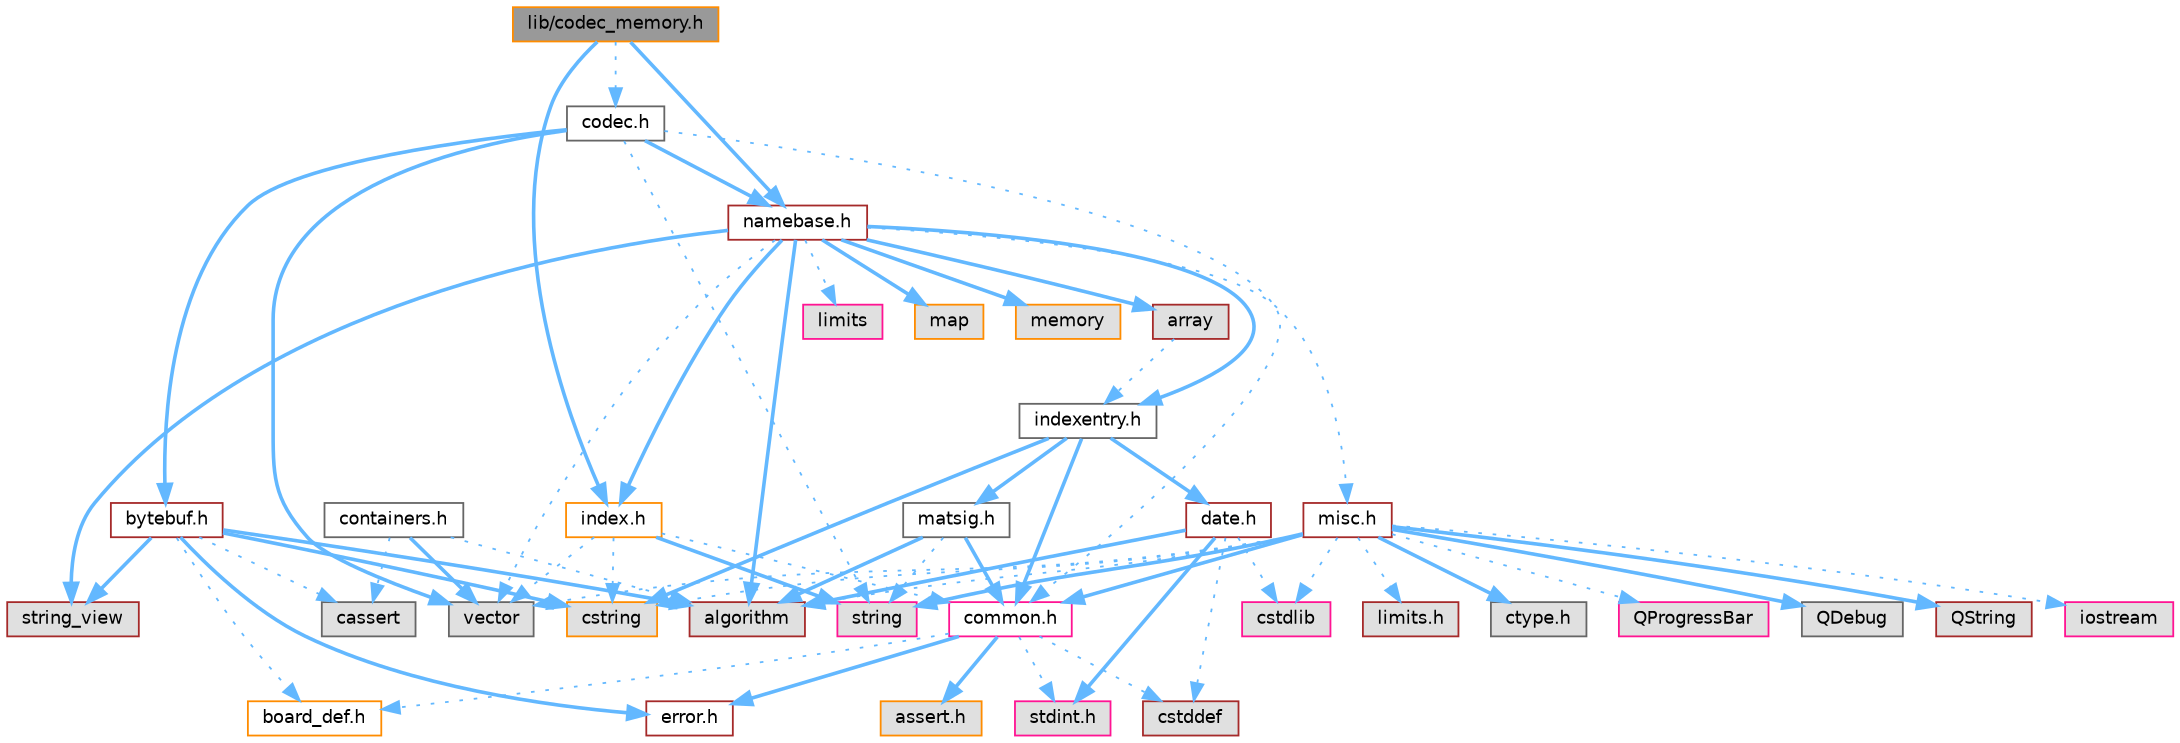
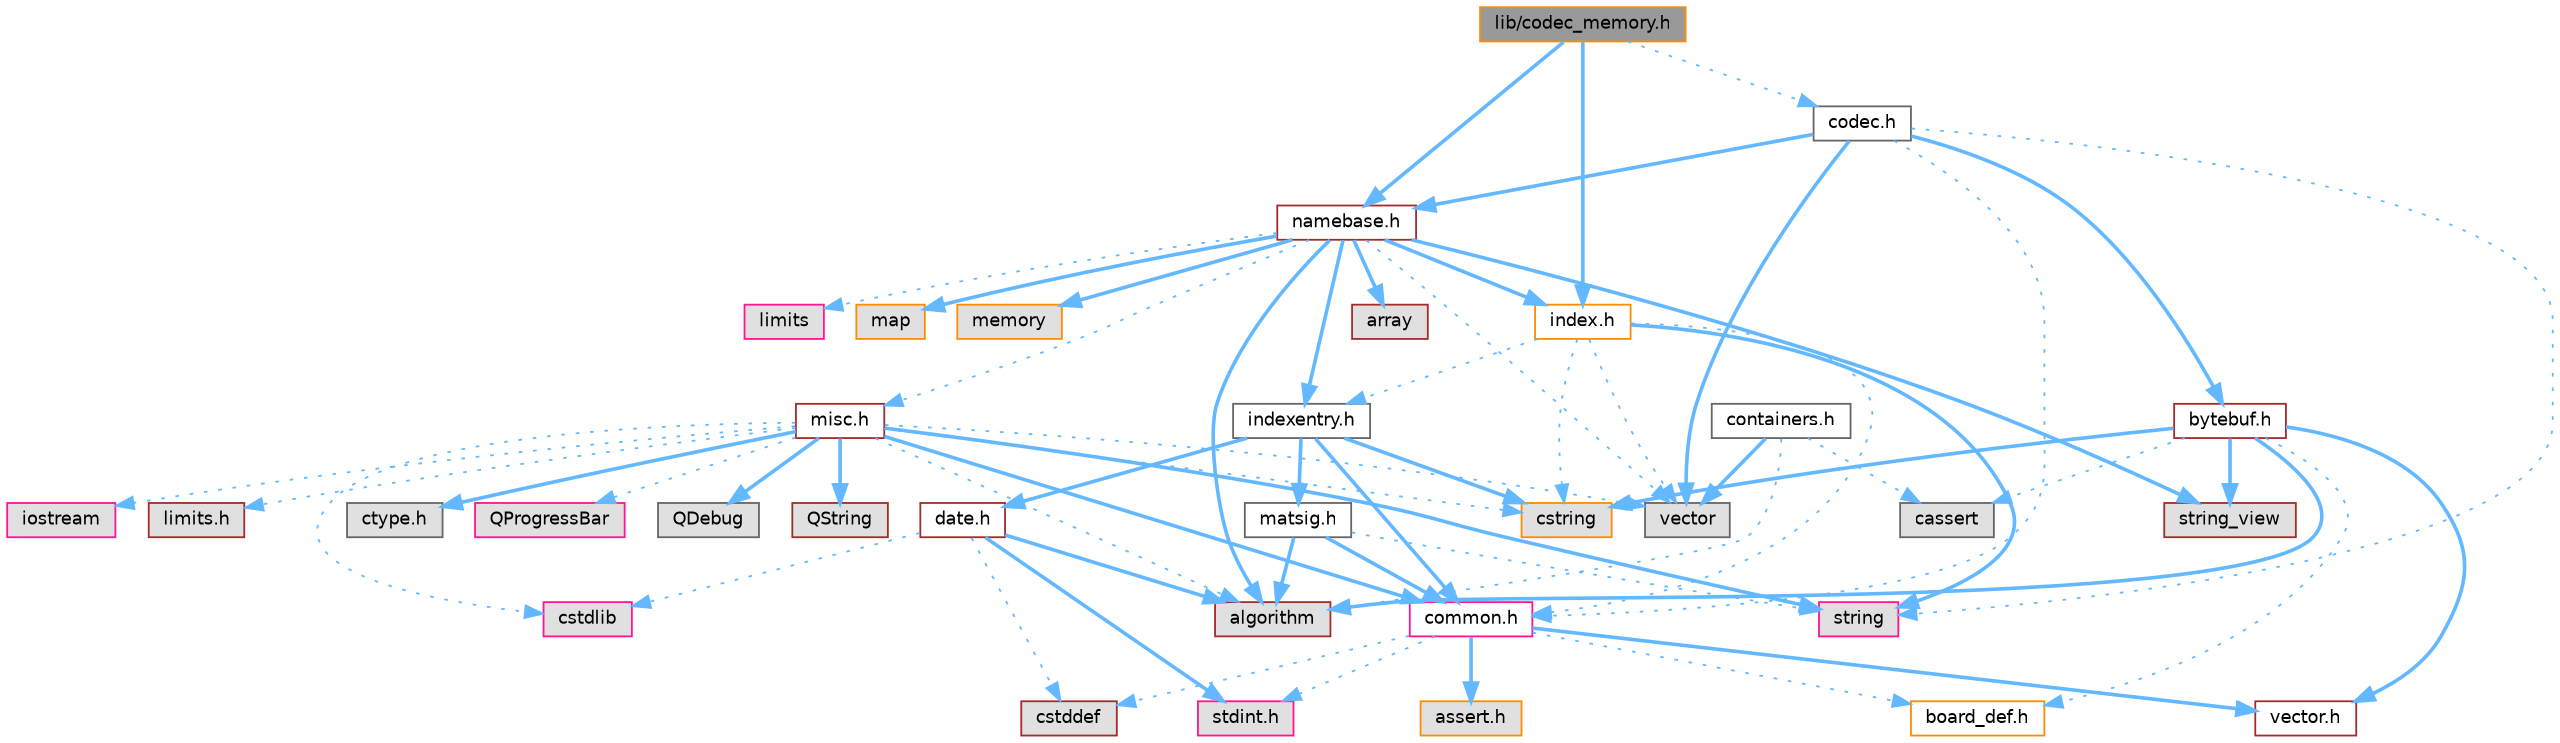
  digraph {
    fontname="DejaVu Sans"
    node [color=brown fillcolor="#E0E0E0" fontname="DejaVu Sans" fontsize=10 shape=box style=filled]
    edge [color=steelblue1 fontname="DejaVu Sans" fontsize=10 labelfontname=Helvetica labelfontsize=10 style=bold]
    n1 [color=darkorange fillcolor=grey60 fontcolor=black height=0.2 label="lib/codec_memory.h" width=0.4]
    n2 [color=gray40 fillcolor=white height=0.2 label="codec.h" width=0.4]
    n3 [fillcolor=white height=0.2 label="namebase.h" width=0.4]
    n4 [color=darkorange fillcolor=white height=0.2 label="index.h" width=0.4]
    n5 [fillcolor=white height=0.2 label="bytebuf.h" width=0.4]
    n6 [color=deeppink fillcolor=white height=0.2 label="common.h" width=0.4]
    n7 [color=gray40 height=0.2 label=vector width=0.4]
    n8 [color=deeppink height=0.2 label=string width=0.4]
    n9 [height=0.2 label=algorithm width=0.4]
    n10 [height=0.2 label=string_view width=0.4]
    n11 [color=gray40 fillcolor=white height=0.2 label="indexentry.h" width=0.4]
    n12 [fillcolor=white height=0.2 label="misc.h" width=0.4]
    n13 [height=0.2 label=array width=0.4]
    n14 [color=deeppink height=0.2 label=limits width=0.4]
    n15 [color=darkorange height=0.2 label=map width=0.4]
    n16 [color=darkorange height=0.2 label=memory width=0.4]
    n17 [color=darkorange height=0.2 label=cstring width=0.4]
    n18 [color=darkorange fillcolor=white height=0.2 label="board_def.h" width=0.4]
-   n19 [fillcolor=white height=0.2 label="error.h" width=0.4]
+   n19 [fillcolor=white height=0.2 label="vector.h" width=0.4]
    n20 [color=gray40 height=0.2 label=cassert width=0.4]
    n21 [color=darkorange height=0.2 label="assert.h" width=0.4]
    n22 [height=0.2 label=cstddef width=0.4]
    n23 [color=deeppink height=0.2 label="stdint.h" width=0.4]
    n24 [fillcolor=white height=0.2 label="date.h" width=0.4]
    n25 [color=gray40 fillcolor=white height=0.2 label="matsig.h" width=0.4]
    n26 [color=deeppink height=0.2 label=cstdlib width=0.4]
    n27 [height=0.2 label="limits.h" width=0.4]
    n28 [color=gray40 height=0.2 label="ctype.h" width=0.4]
    n29 [color=deeppink height=0.2 label=QProgressBar width=0.4]
    n30 [color=gray40 height=0.2 label=QDebug width=0.4]
    n31 [height=0.2 label=QString width=0.4]
    n32 [color=deeppink height=0.2 label=iostream width=0.4]
    n33 [color=gray40 fillcolor=white height=0.2 label="containers.h" width=0.4]
    n1 -> n2 [style=dotted]
    n1 -> n3
    n1 -> n4
    n2 -> n3
    n2 -> n5
    n2 -> n6 [style=dotted]
    n2 -> n7
    n2 -> n8 [style=dotted]
    n3 -> n4
    n3 -> n7 [style=dotted]
    n3 -> n9
    n3 -> n10
    n3 -> n11
    n3 -> n12 [style=dotted]
    n3 -> n13
    n3 -> n14 [style=dotted]
    n3 -> n15
    n3 -> n16
    n4 -> n6 [style=dotted]
    n4 -> n7 [style=dotted]
    n4 -> n8
-   n13 -> n11 [style=dotted]
+   n4 -> n11 [style=dotted]
    n4 -> n17 [style=dotted]
    n5 -> n9
    n5 -> n10
    n5 -> n17
    n5 -> n18 [style=dotted]
    n5 -> n19
    n5 -> n20 [style=dotted]
    n6 -> n18 [style=dotted]
    n6 -> n19
    n6 -> n21
    n6 -> n22 [style=dotted]
    n6 -> n23 [style=dotted]
    n11 -> n6
    n11 -> n17
    n11 -> n24
    n11 -> n25
    n12 -> n6
    n12 -> n7 [style=dotted]
    n12 -> n8
    n12 -> n9 [style=dotted]
    n12 -> n17 [style=dotted]
    n12 -> n26 [style=dotted]
    n12 -> n27 [style=dotted]
    n12 -> n28
    n12 -> n29 [style=dotted]
    n12 -> n30
    n12 -> n31
    n12 -> n32 [style=dotted]
    n24 -> n9
    n24 -> n22 [style=dotted]
    n24 -> n23
    n24 -> n26 [style=dotted]
    n25 -> n6
    n25 -> n8 [style=dotted]
    n25 -> n9
    n33 -> n7
    n33 -> n9 [style=dotted]
    n33 -> n20 [style=dotted]
  }
